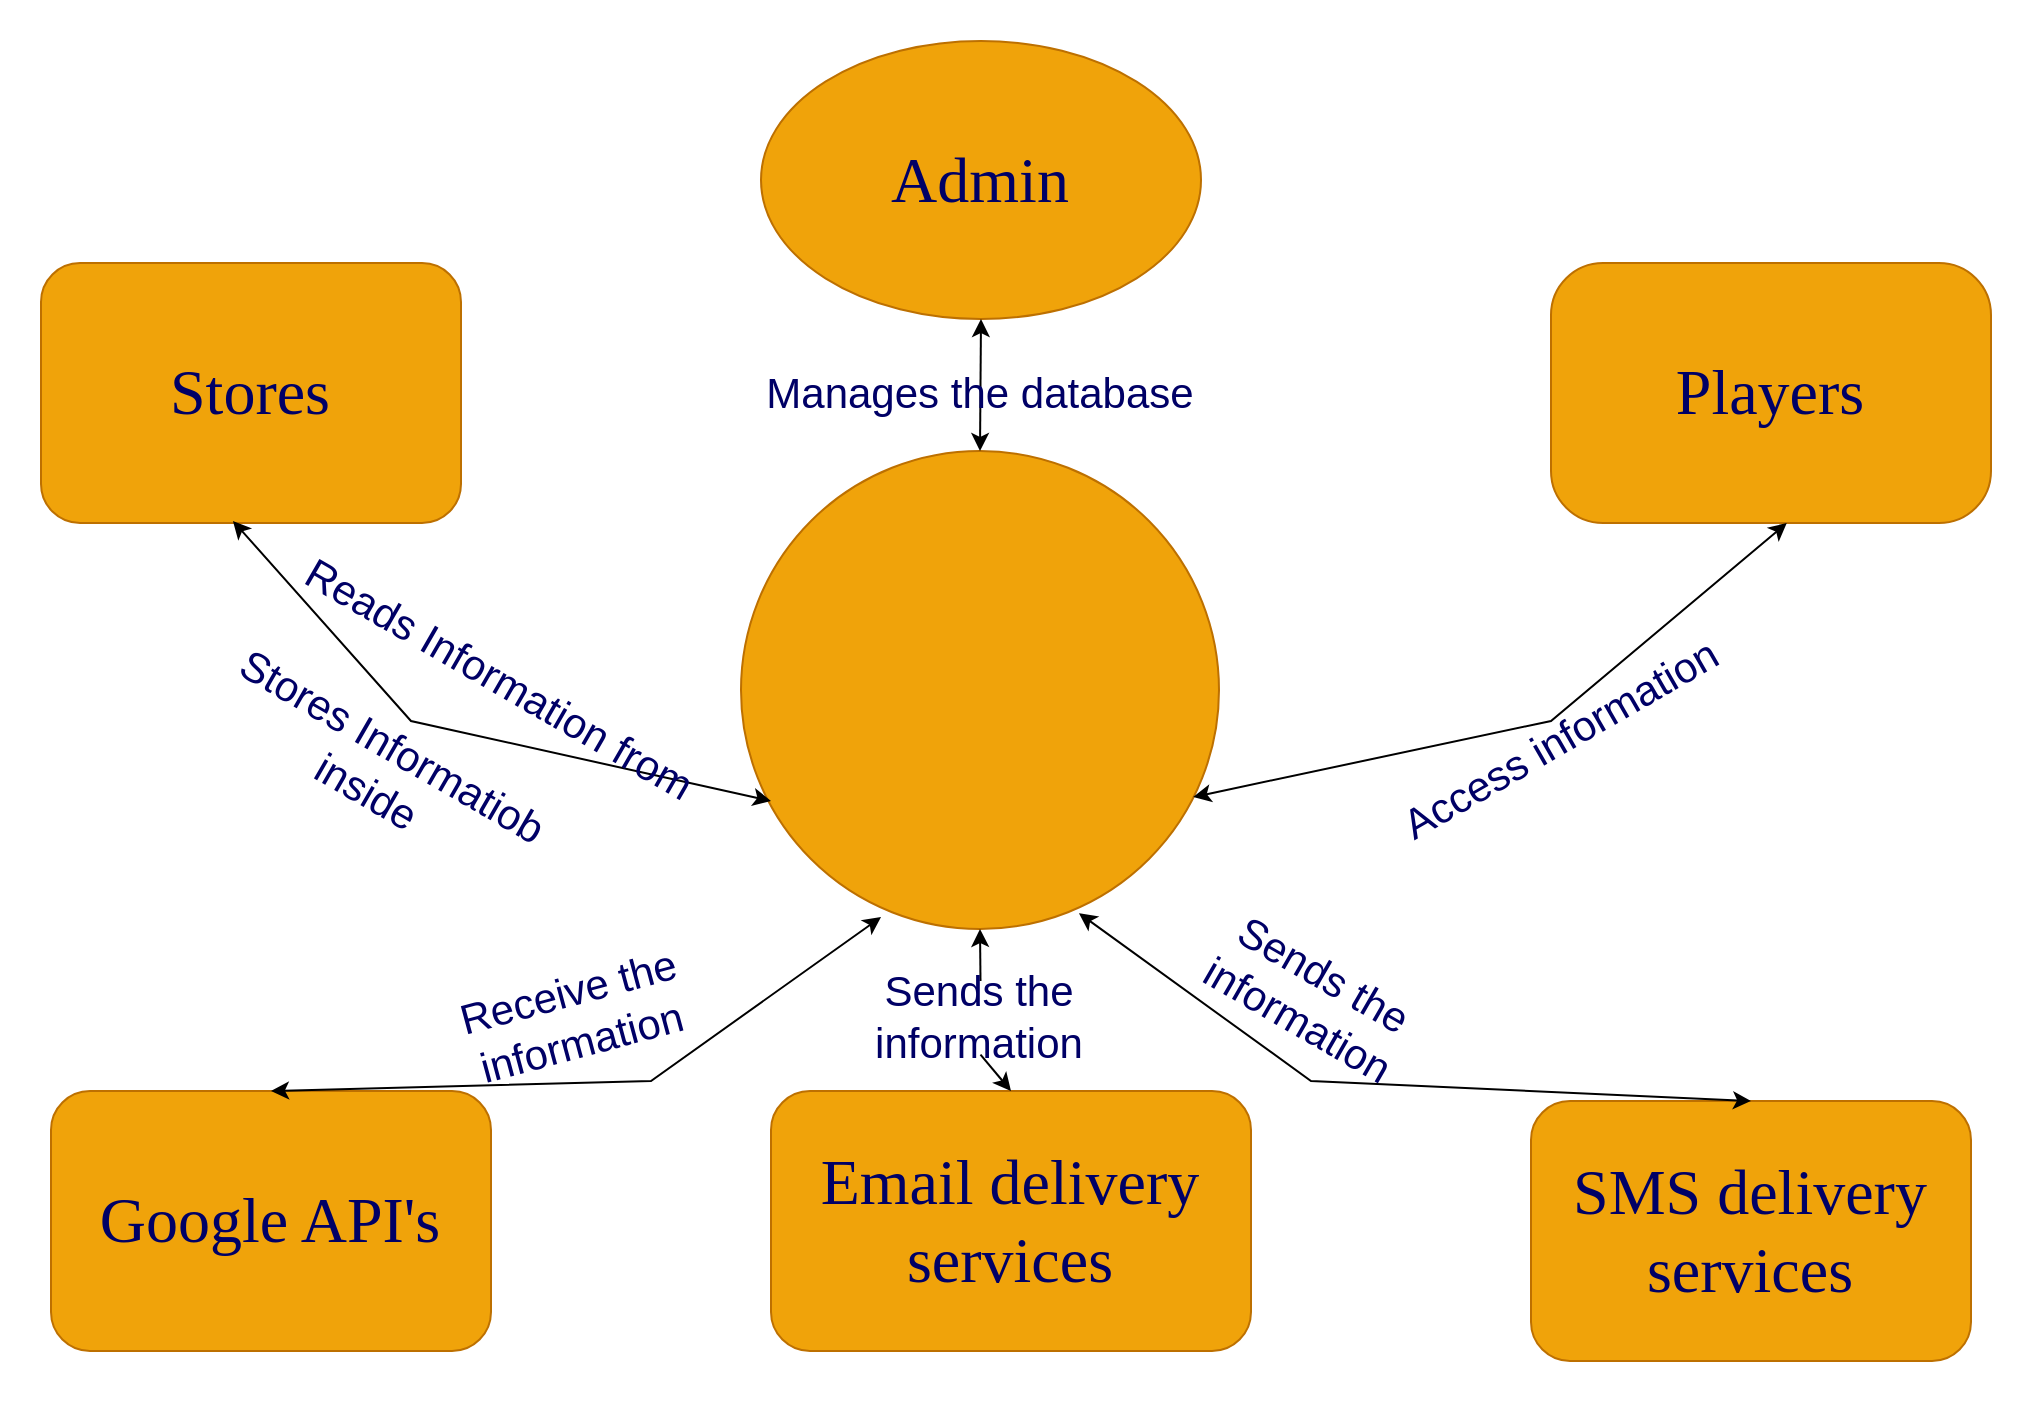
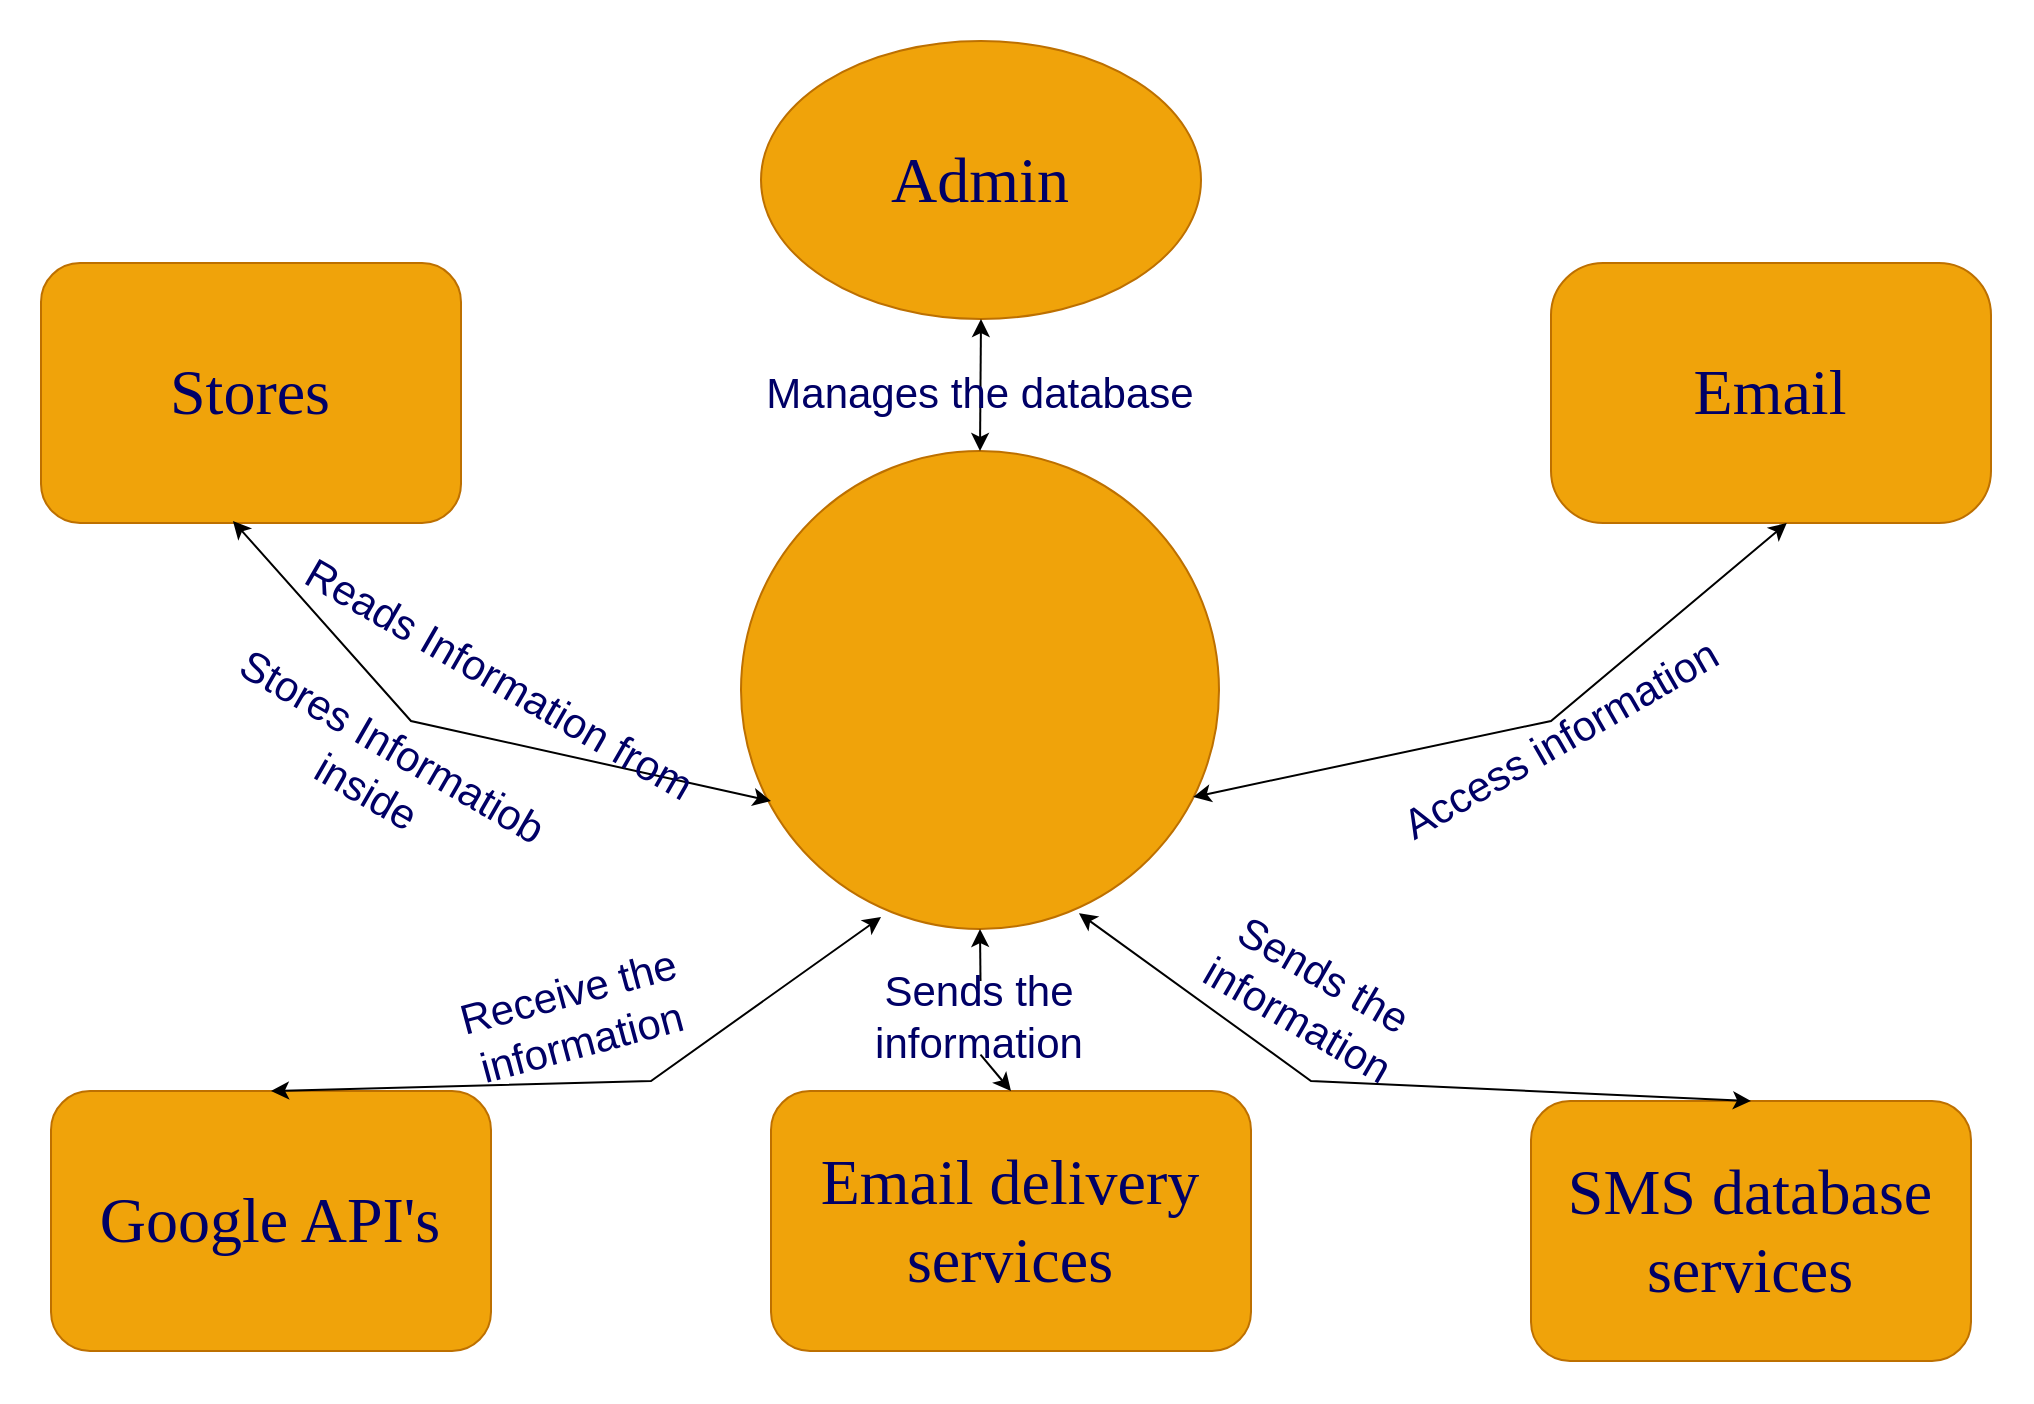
  <mxCell id="0" />
  <mxCell id="1" parent="0" />
  <mxCell id="2" value="" style="ellipse;whiteSpace=wrap;html=1;aspect=fixed;fillColor=#f0a30a;fontColor=#000000;strokeColor=#BD7000;" parent="1" vertex="1"><mxGeometry x="370" y="225" width="239" height="239" as="geometry" /></mxCell>
  <mxCell id="3" value="&lt;font color=&quot;#000066&quot;&gt;Stores&lt;/font&gt;" style="rounded=1;whiteSpace=wrap;html=1;labelBackgroundColor=none;fontFamily=Tahoma;fontSize=32;fontColor=#000000;fillColor=#f0a30a;strokeColor=#BD7000;" parent="1" vertex="1"><mxGeometry x="20" y="131" width="210" height="130" as="geometry" /></mxCell>
- <mxCell id="4" value="&lt;font color=&quot;#000066&quot;&gt;Players&lt;/font&gt;" style="rounded=1;whiteSpace=wrap;html=1;labelBackgroundColor=none;fontFamily=Tahoma;fontSize=32;fontColor=#000000;arcSize=20;fillColor=#f0a30a;strokeColor=#BD7000;" parent="1" vertex="1"><mxGeometry x="775" y="131" width="220" height="130" as="geometry" /></mxCell>
+ <mxCell id="4" value="&lt;font color=&quot;#000066&quot;&gt;Email&lt;/font&gt;" style="rounded=1;whiteSpace=wrap;html=1;labelBackgroundColor=none;fontFamily=Tahoma;fontSize=32;fontColor=#000000;arcSize=20;fillColor=#f0a30a;strokeColor=#BD7000;" parent="1" vertex="1"><mxGeometry x="775" y="131" width="220" height="130" as="geometry" /></mxCell>
  <mxCell id="5" value="Google API's" style="rounded=1;whiteSpace=wrap;html=1;labelBackgroundColor=none;fontFamily=Tahoma;fontSize=32;fontColor=#000066;fillColor=#f0a30a;strokeColor=#BD7000;" parent="1" vertex="1"><mxGeometry x="25" y="545" width="220" height="130" as="geometry" /></mxCell>
  <mxCell id="6" value="" style="endArrow=classic;startArrow=classic;html=1;rounded=0;fontFamily=Tahoma;fontSize=32;fontColor=#000066;exitX=0.457;exitY=0.992;exitDx=0;exitDy=0;exitPerimeter=0;" parent="1" source="3" edge="1"><mxGeometry width="50" height="50" relative="1" as="geometry"><mxPoint x="285" y="410" as="sourcePoint" /><mxPoint x="385" y="400" as="targetPoint" /><Array as="points"><mxPoint x="205" y="360" /></Array></mxGeometry></mxCell>
  <mxCell id="7" value="" style="endArrow=classic;startArrow=classic;html=1;rounded=0;fontFamily=Tahoma;fontSize=32;fontColor=#000066;exitX=0.946;exitY=0.724;exitDx=0;exitDy=0;exitPerimeter=0;entryX=0.536;entryY=1;entryDx=0;entryDy=0;entryPerimeter=0;" parent="1" source="2" target="4" edge="1"><mxGeometry width="50" height="50" relative="1" as="geometry"><mxPoint x="735" y="311" as="sourcePoint" /><mxPoint x="785" y="260" as="targetPoint" /><Array as="points"><mxPoint x="775" y="360" /></Array></mxGeometry></mxCell>
  <mxCell id="8" value="" style="endArrow=classic;startArrow=classic;html=1;rounded=0;fontFamily=Tahoma;fontSize=32;fontColor=#000066;entryX=0.293;entryY=0.975;entryDx=0;entryDy=0;exitX=0.5;exitY=0;exitDx=0;exitDy=0;entryPerimeter=0;" parent="1" source="5" target="2" edge="1"><mxGeometry width="50" height="50" relative="1" as="geometry"><mxPoint x="485" y="570" as="sourcePoint" /><mxPoint x="525" y="490" as="targetPoint" /><Array as="points"><mxPoint x="325" y="540" /></Array></mxGeometry></mxCell>
  <mxCell id="9" value="&lt;font color=&quot;#000066&quot;&gt;Email delivery services&lt;/font&gt;" style="rounded=1;whiteSpace=wrap;html=1;labelBackgroundColor=none;fontFamily=Tahoma;fontSize=32;fontColor=#000000;fillColor=#f0a30a;strokeColor=#BD7000;" parent="1" vertex="1"><mxGeometry x="385" y="545" width="240" height="130" as="geometry" /></mxCell>
- <mxCell id="10" value="&lt;font color=&quot;#000066&quot;&gt;SMS delivery services&lt;/font&gt;" style="rounded=1;whiteSpace=wrap;html=1;labelBackgroundColor=none;fontFamily=Tahoma;fontSize=32;fontColor=#000000;fillColor=#f0a30a;strokeColor=#BD7000;" parent="1" vertex="1"><mxGeometry x="765" y="550" width="220" height="130" as="geometry" /></mxCell>
+ <mxCell id="10" value="&lt;font color=&quot;#000066&quot;&gt;SMS database services&lt;/font&gt;" style="rounded=1;whiteSpace=wrap;html=1;labelBackgroundColor=none;fontFamily=Tahoma;fontSize=32;fontColor=#000000;fillColor=#f0a30a;strokeColor=#BD7000;" parent="1" vertex="1"><mxGeometry x="765" y="550" width="220" height="130" as="geometry" /></mxCell>
  <mxCell id="11" value="" style="endArrow=classic;startArrow=none;html=1;rounded=0;fontFamily=Tahoma;fontSize=32;fontColor=#000066;entryX=0.5;entryY=1;entryDx=0;entryDy=0;exitX=0.5;exitY=0;exitDx=0;exitDy=0;" parent="1" source="22" target="2" edge="1"><mxGeometry width="50" height="50" relative="1" as="geometry"><mxPoint x="475" y="540" as="sourcePoint" /><mxPoint x="525" y="490" as="targetPoint" /></mxGeometry></mxCell>
  <mxCell id="12" value="" style="endArrow=classic;startArrow=classic;html=1;rounded=0;fontFamily=Tahoma;fontSize=32;fontColor=#000066;entryX=0.707;entryY=0.967;entryDx=0;entryDy=0;entryPerimeter=0;" parent="1" target="2" edge="1"><mxGeometry width="50" height="50" relative="1" as="geometry"><mxPoint x="875" y="550" as="sourcePoint" /><mxPoint x="925" y="500" as="targetPoint" /><Array as="points"><mxPoint x="655" y="540" /></Array></mxGeometry></mxCell>
  <mxCell id="13" value="&lt;font color=&quot;#000066&quot;&gt;Admin&lt;/font&gt;" style="ellipse;whiteSpace=wrap;html=1;labelBackgroundColor=none;fontFamily=Tahoma;fontSize=32;fontColor=#000000;fillColor=#f0a30a;strokeColor=#BD7000;" parent="1" vertex="1"><mxGeometry x="380" y="20" width="220" height="139" as="geometry" /></mxCell>
  <mxCell id="14" value="" style="endArrow=classic;startArrow=classic;html=1;rounded=0;fontFamily=Tahoma;fontSize=32;fontColor=#000066;entryX=0.5;entryY=1;entryDx=0;entryDy=0;exitX=0.5;exitY=0;exitDx=0;exitDy=0;" parent="1" source="2" target="13" edge="1"><mxGeometry width="50" height="50" relative="1" as="geometry"><mxPoint x="455" y="230" as="sourcePoint" /><mxPoint x="505" y="180" as="targetPoint" /></mxGeometry></mxCell>
  <mxCell id="15" value="Stores Informatiob inside" style="text;html=1;strokeColor=none;fillColor=none;align=center;verticalAlign=middle;whiteSpace=wrap;rounded=0;fontSize=21;fontColor=#000066;rotation=30;" vertex="1" parent="1"><mxGeometry x="75" y="369" width="230" height="30" as="geometry" /></mxCell>
  <mxCell id="16" value="Reads Information from" style="text;html=1;strokeColor=none;fillColor=none;align=center;verticalAlign=middle;whiteSpace=wrap;rounded=0;fontSize=21;fontColor=#000066;rotation=30;" vertex="1" parent="1"><mxGeometry x="135" y="324" width="230" height="30" as="geometry" /></mxCell>
  <mxCell id="17" value="Manages the database" style="text;html=1;strokeColor=none;fillColor=none;align=center;verticalAlign=middle;whiteSpace=wrap;rounded=0;fontSize=21;fontColor=#000066;rotation=0;" vertex="1" parent="1"><mxGeometry x="375" y="181" width="230" height="30" as="geometry" /></mxCell>
  <mxCell id="18" value="Access information" style="text;html=1;strokeColor=none;fillColor=none;align=center;verticalAlign=middle;whiteSpace=wrap;rounded=0;fontSize=21;fontColor=#000066;rotation=-30;" vertex="1" parent="1"><mxGeometry x="665" y="354" width="230" height="30" as="geometry" /></mxCell>
  <mxCell id="19" value="Sends the information" style="text;html=1;strokeColor=none;fillColor=none;align=center;verticalAlign=middle;whiteSpace=wrap;rounded=0;fontSize=21;fontColor=#000066;rotation=30;" vertex="1" parent="1"><mxGeometry x="577.51" y="480" width="155.49" height="36.83" as="geometry" /></mxCell>
  <mxCell id="20" value="Receive the information" style="text;html=1;strokeColor=none;fillColor=none;align=center;verticalAlign=middle;whiteSpace=wrap;rounded=0;fontSize=21;fontColor=#000066;rotation=-15;" vertex="1" parent="1"><mxGeometry x="209.51" y="490" width="155.49" height="36.83" as="geometry" /></mxCell>
  <mxCell id="21" value="" style="endArrow=none;startArrow=classic;html=1;rounded=0;fontFamily=Tahoma;fontSize=32;fontColor=#000066;entryX=0.5;entryY=1;entryDx=0;entryDy=0;exitX=0.5;exitY=0;exitDx=0;exitDy=0;" edge="1" parent="1" source="9" target="22"><mxGeometry width="50" height="50" relative="1" as="geometry"><mxPoint x="490" y="550" as="sourcePoint" /><mxPoint x="489.5" y="464" as="targetPoint" /></mxGeometry></mxCell>
  <mxCell id="22" value="Sends the information" style="text;html=1;strokeColor=none;fillColor=none;align=center;verticalAlign=middle;whiteSpace=wrap;rounded=0;fontSize=21;fontColor=#000066;rotation=0;" vertex="1" parent="1"><mxGeometry x="412" y="490" width="155.49" height="36.83" as="geometry" /></mxCell>
